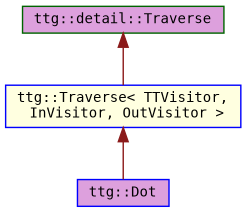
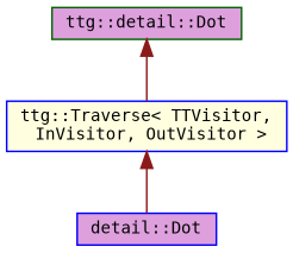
  digraph {
    fontname="DejaVu Sans Mono"
    node [color=blue fillcolor=plum fontname="DejaVu Sans Mono" fontsize=10 shape=record style=filled]
    edge [color=firebrick4 dir=back fontname="DejaVu Sans Mono" fontsize=10 labelfontname=FreeSans labelfontsize=10 style=solid]
-   n1 [color=darkgreen fontcolor=black height=0.2 label="ttg::detail::Traverse" width=0.4]
+   n1 [color=darkgreen fontcolor=black height=0.2 label="ttg::detail::Dot" width=0.4]
    n2 [fillcolor=lightyellow height=0.2 label="ttg::Traverse\< TTVisitor,\l InVisitor, OutVisitor \>" width=0.4]
-   n3 [height=0.2 label="ttg::Dot" width=0.4]
+   n3 [height=0.2 label="detail::Dot" width=0.4]
    n1 -> n2
    n2 -> n3
  }
